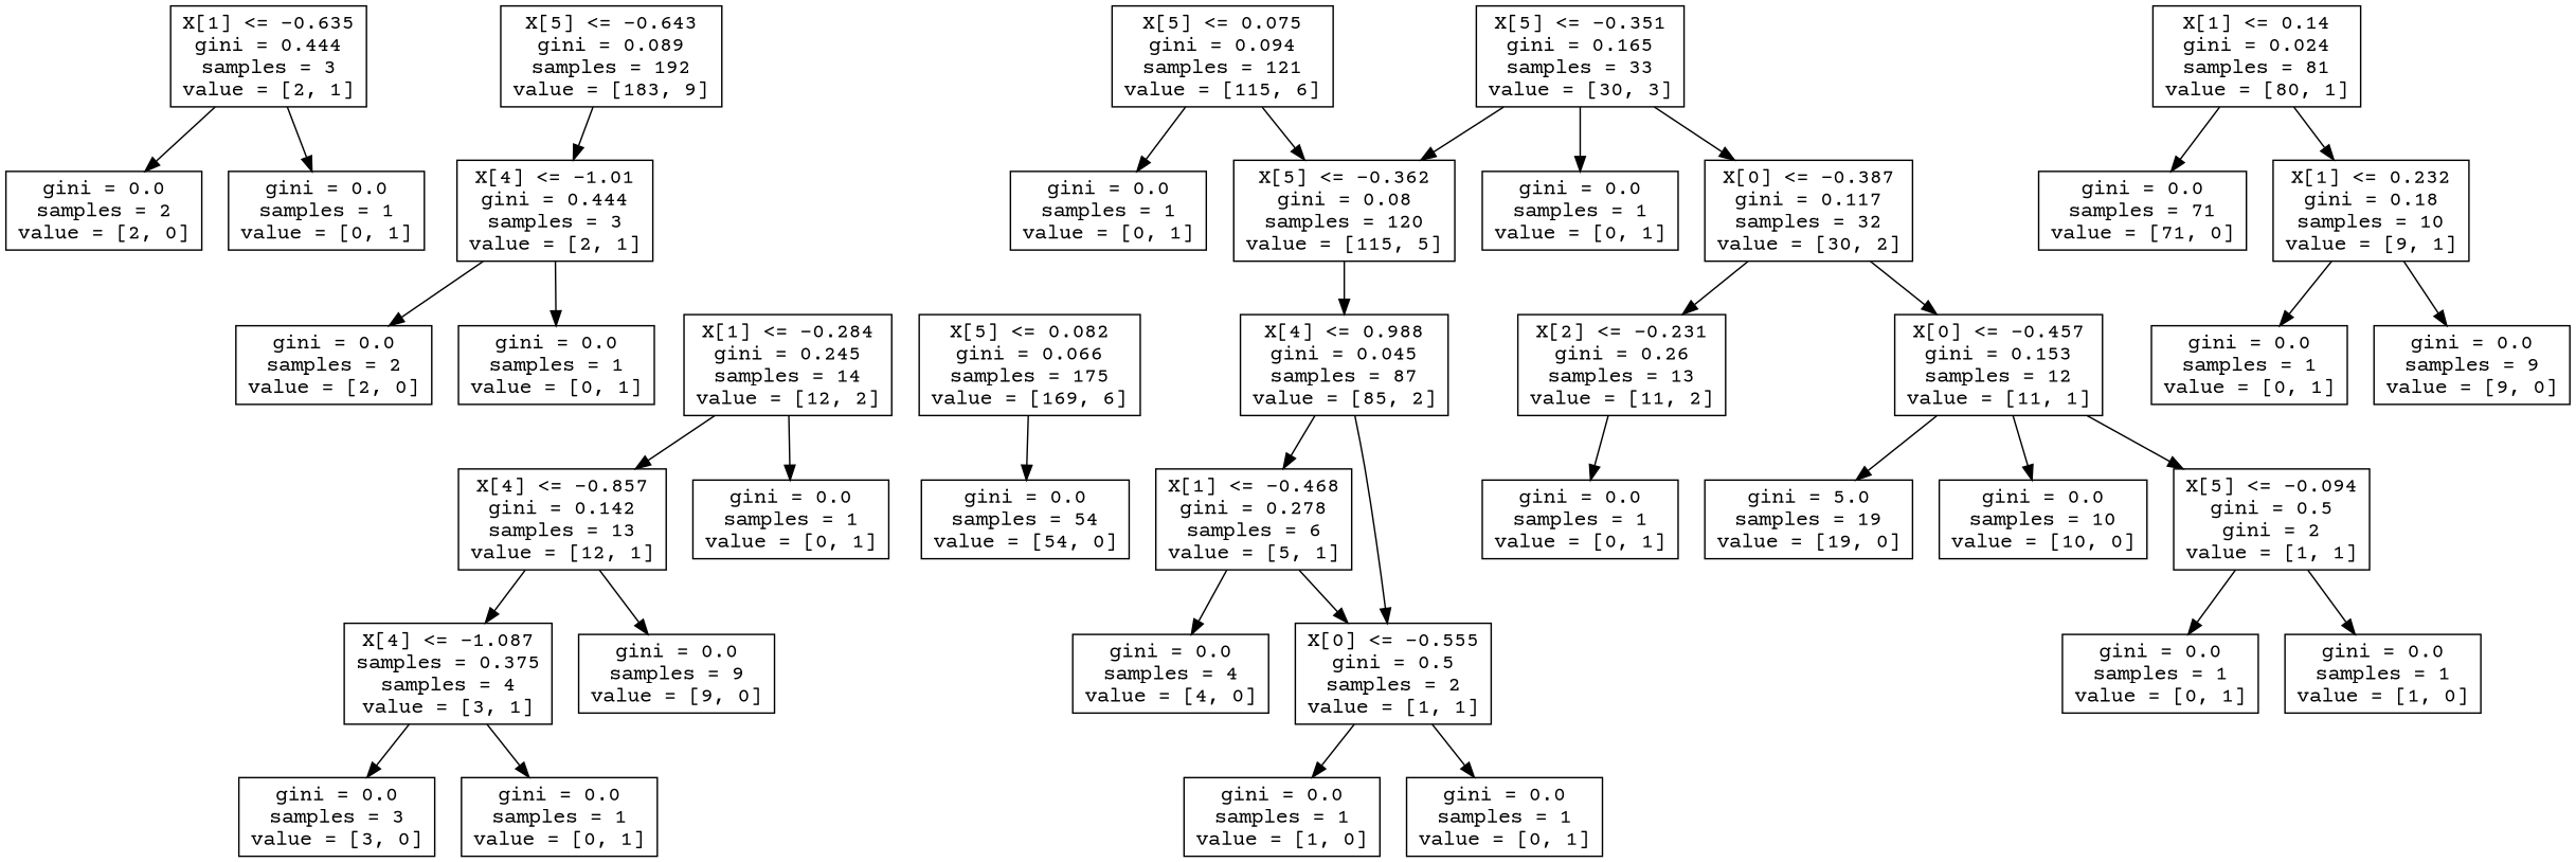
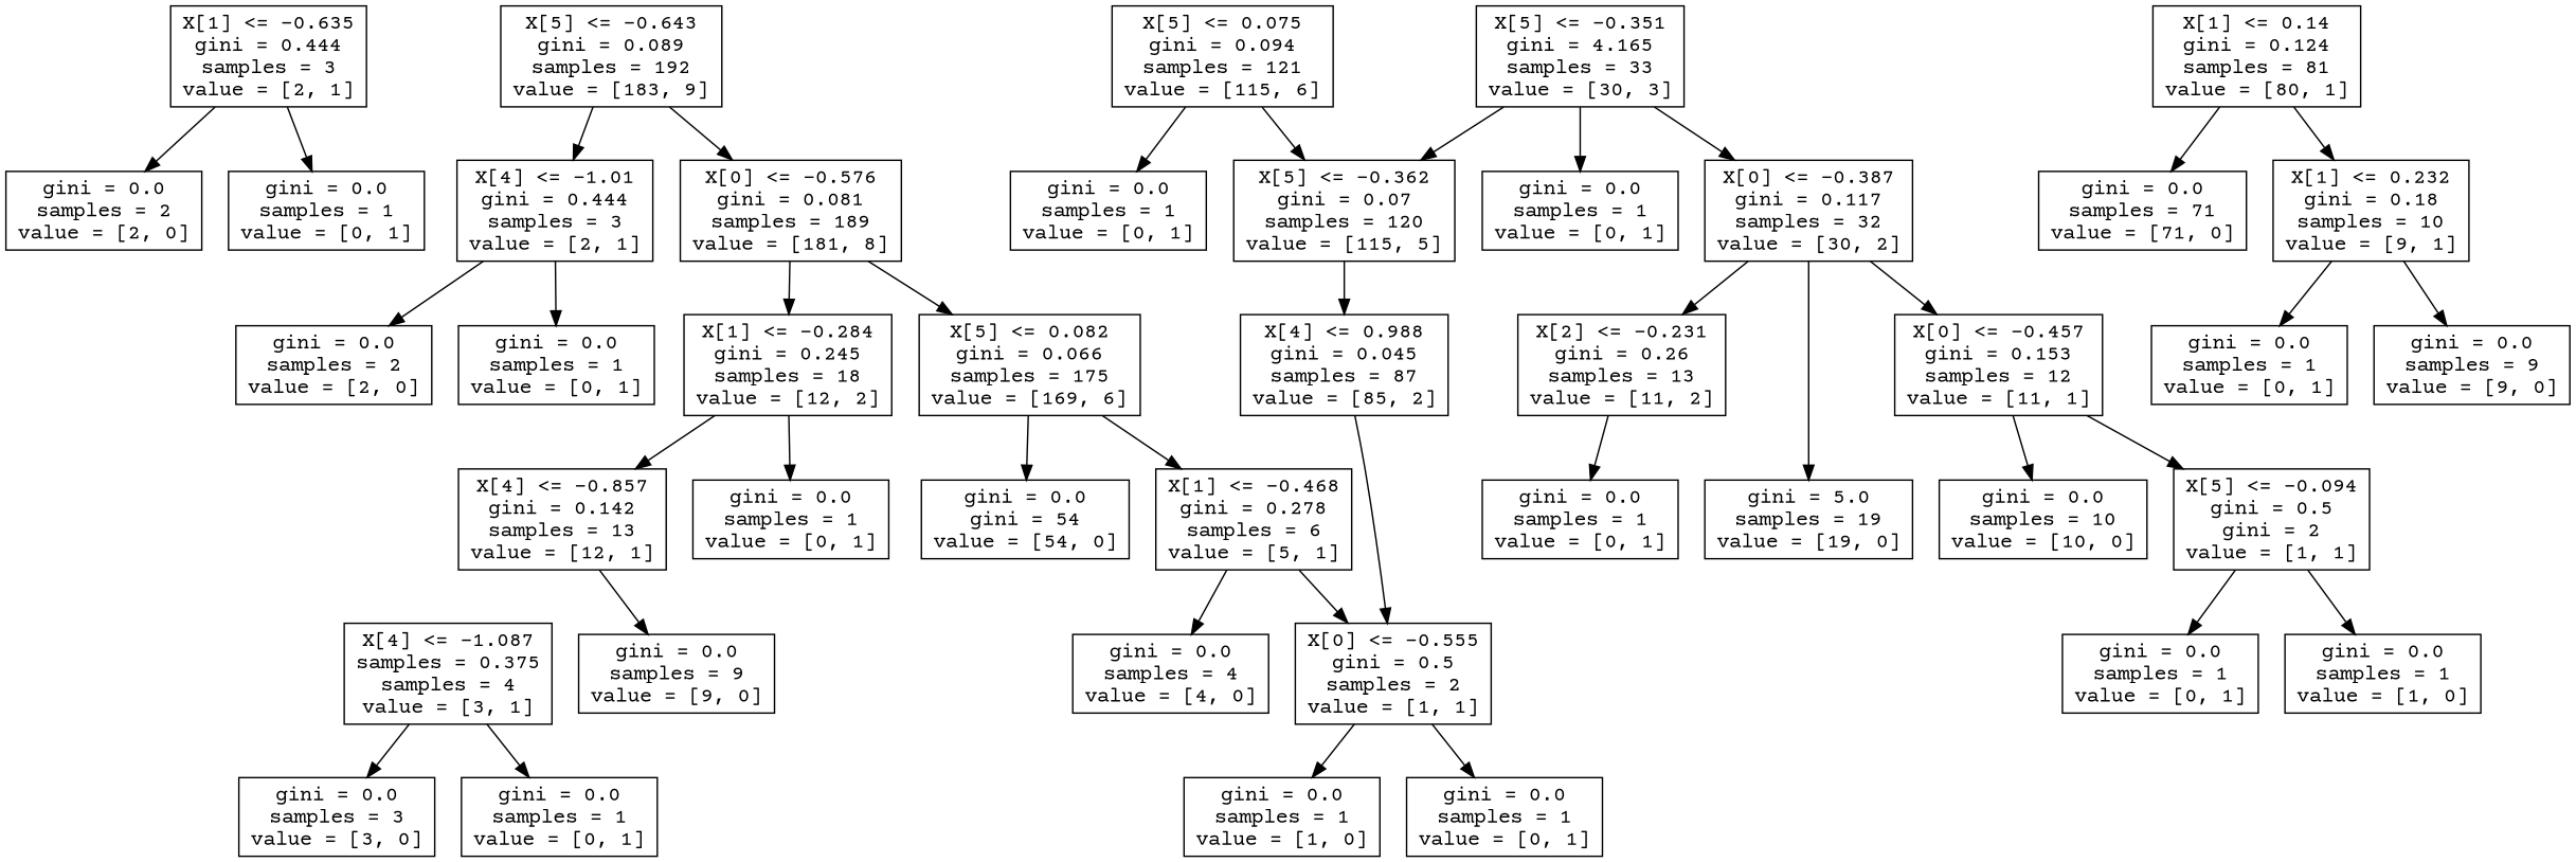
  digraph {
    fontname="Courier Prime"
    node [fontname="Courier Prime" shape=box]
    edge [fontname="Courier Prime"]
    n1 [label="X[1] <= -0.635\ngini = 0.444\nsamples = 3\nvalue = [2, 1]"]
    n2 [label="gini = 0.0\nsamples = 2\nvalue = [2, 0]"]
    n3 [label="gini = 0.0\nsamples = 1\nvalue = [0, 1]"]
    n4 [label="X[5] <= -0.643\ngini = 0.089\nsamples = 192\nvalue = [183, 9]"]
    n5 [label="X[4] <= -1.01\ngini = 0.444\nsamples = 3\nvalue = [2, 1]"]
+   n6 [label="X[0] <= -0.576\ngini = 0.081\nsamples = 189\nvalue = [181, 8]"]
    n7 [label="gini = 0.0\nsamples = 2\nvalue = [2, 0]"]
    n8 [label="gini = 0.0\nsamples = 1\nvalue = [0, 1]"]
-   n9 [label="X[1] <= -0.284\ngini = 0.245\nsamples = 14\nvalue = [12, 2]"]
+   n9 [label="X[1] <= -0.284\ngini = 0.245\nsamples = 18\nvalue = [12, 2]"]
    n10 [label="X[5] <= 0.082\ngini = 0.066\nsamples = 175\nvalue = [169, 6]"]
    n11 [label="X[4] <= -0.857\ngini = 0.142\nsamples = 13\nvalue = [12, 1]"]
    n12 [label="gini = 0.0\nsamples = 1\nvalue = [0, 1]"]
-   n13 [label="gini = 0.0\nsamples = 54\nvalue = [54, 0]"]
+   n13 [label="gini = 0.0\ngini = 54\nvalue = [54, 0]"]
    n14 [label="X[4] <= -1.087\nsamples = 0.375\nsamples = 4\nvalue = [3, 1]"]
    n15 [label="gini = 0.0\nsamples = 9\nvalue = [9, 0]"]
    n16 [label="gini = 0.0\nsamples = 3\nvalue = [3, 0]"]
    n17 [label="gini = 0.0\nsamples = 1\nvalue = [0, 1]"]
    n18 [label="X[5] <= 0.075\ngini = 0.094\nsamples = 121\nvalue = [115, 6]"]
-   n19 [label="X[5] <= -0.362\ngini = 0.08\nsamples = 120\nvalue = [115, 5]"]
+   n19 [label="X[5] <= -0.362\ngini = 0.07\nsamples = 120\nvalue = [115, 5]"]
    n20 [label="gini = 0.0\nsamples = 1\nvalue = [0, 1]"]
    n21 [label="X[4] <= 0.988\ngini = 0.045\nsamples = 87\nvalue = [85, 2]"]
    n22 [label="X[1] <= -0.468\ngini = 0.278\nsamples = 6\nvalue = [5, 1]"]
    n23 [label="X[0] <= -0.555\ngini = 0.5\nsamples = 2\nvalue = [1, 1]"]
-   n24 [label="X[5] <= -0.351\ngini = 0.165\nsamples = 33\nvalue = [30, 3]"]
+   n24 [label="X[5] <= -0.351\ngini = 4.165\nsamples = 33\nvalue = [30, 3]"]
    n25 [label="gini = 0.0\nsamples = 1\nvalue = [0, 1]"]
    n26 [label="X[0] <= -0.387\ngini = 0.117\nsamples = 32\nvalue = [30, 2]"]
-   n27 [label="X[1] <= 0.14\ngini = 0.024\nsamples = 81\nvalue = [80, 1]"]
+   n27 [label="X[1] <= 0.14\ngini = 0.124\nsamples = 81\nvalue = [80, 1]"]
    n28 [label="gini = 0.0\nsamples = 71\nvalue = [71, 0]"]
    n29 [label="X[1] <= 0.232\ngini = 0.18\nsamples = 10\nvalue = [9, 1]"]
    n30 [label="gini = 0.0\nsamples = 4\nvalue = [4, 0]"]
    n31 [label="gini = 0.0\nsamples = 1\nvalue = [0, 1]"]
    n32 [label="gini = 0.0\nsamples = 9\nvalue = [9, 0]"]
    n33 [label="gini = 0.0\nsamples = 1\nvalue = [1, 0]"]
    n34 [label="gini = 0.0\nsamples = 1\nvalue = [0, 1]"]
    n35 [label="X[2] <= -0.231\ngini = 0.26\nsamples = 13\nvalue = [11, 2]"]
    n36 [label="gini = 5.0\nsamples = 19\nvalue = [19, 0]"]
    n37 [label="X[0] <= -0.457\ngini = 0.153\nsamples = 12\nvalue = [11, 1]"]
    n38 [label="gini = 0.0\nsamples = 1\nvalue = [0, 1]"]
    n39 [label="gini = 0.0\nsamples = 10\nvalue = [10, 0]"]
    n40 [label="X[5] <= -0.094\ngini = 0.5\ngini = 2\nvalue = [1, 1]"]
    n41 [label="gini = 0.0\nsamples = 1\nvalue = [0, 1]"]
    n42 [label="gini = 0.0\nsamples = 1\nvalue = [1, 0]"]
    n1 -> n2
    n1 -> n3
    n4 -> n5
+   n4 -> n6
    n5 -> n7
    n5 -> n8
+   n6 -> n9
+   n6 -> n10
    n9 -> n11
    n9 -> n12
    n10 -> n13
-   n11 -> n14
    n11 -> n15
    n14 -> n16
    n14 -> n17
    n18 -> n19
    n18 -> n20
    n19 -> n21
-   n21 -> n22
+   n10 -> n22
    n21 -> n23
    n22 -> n23
    n22 -> n30
    n23 -> n33
    n23 -> n34
    n24 -> n19
    n24 -> n25
    n24 -> n26
    n26 -> n35
-   n37 -> n36
+   n26 -> n36
    n26 -> n37
    n27 -> n28
    n27 -> n29
    n29 -> n31
    n29 -> n32
    n35 -> n38
    n37 -> n39
    n37 -> n40
    n40 -> n41
    n40 -> n42
  }
